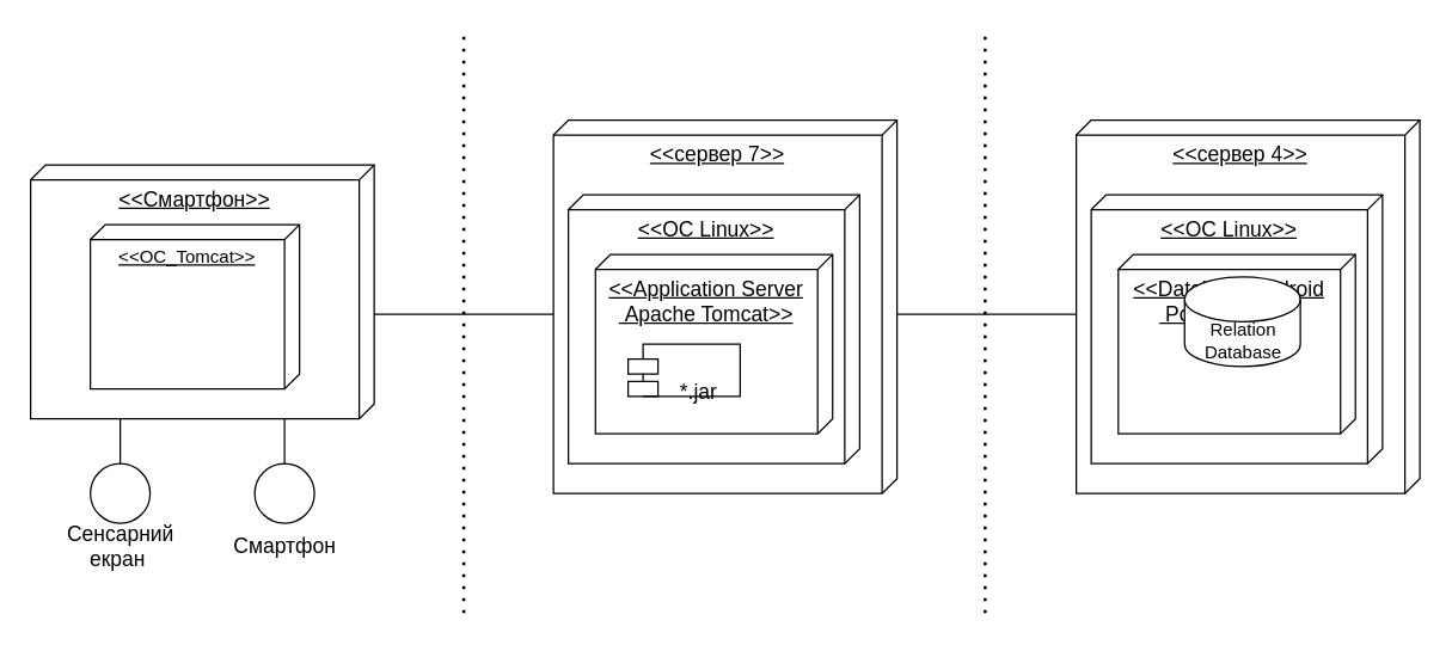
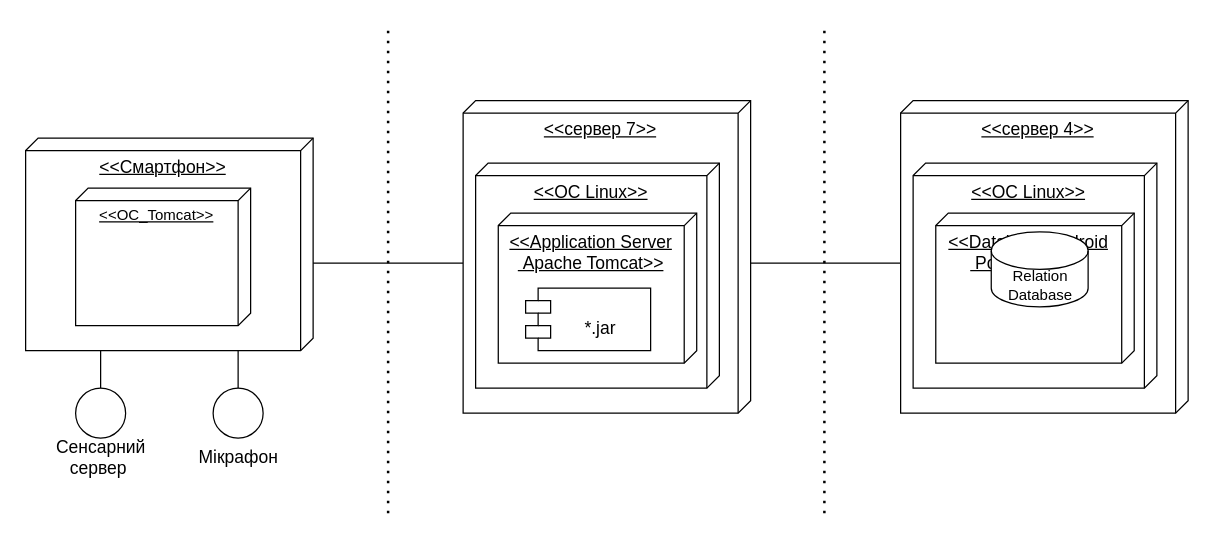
  <mxCell id="0" />
  <mxCell id="1" parent="0" />
  <mxCell id="2" value="&lt;font style=&quot;font-size: 14px;&quot;&gt;&amp;lt;&amp;lt;Смартфон&amp;gt;&amp;gt;&lt;/font&gt;" style="verticalAlign=top;align=center;spacingTop=8;spacingLeft=2;spacingRight=12;shape=cube;size=10;direction=south;fontStyle=4;html=1;whiteSpace=wrap;" vertex="1" parent="1"><mxGeometry x="20" y="110" width="230" height="170" as="geometry" /></mxCell>
  <mxCell id="3" value="&amp;lt;&amp;lt;OC_Tomcat&amp;gt;&amp;gt;" style="verticalAlign=top;align=center;spacingTop=8;spacingLeft=2;spacingRight=12;shape=cube;size=10;direction=south;fontStyle=4;html=1;whiteSpace=wrap;" vertex="1" parent="1"><mxGeometry x="60" y="150" width="140" height="110" as="geometry" /></mxCell>
  <mxCell id="4" value="" style="endArrow=none;html=1;rounded=0;" edge="1" parent="1"><mxGeometry width="50" height="50" relative="1" as="geometry"><mxPoint x="80" y="280" as="sourcePoint" /><mxPoint x="80" y="310" as="targetPoint" /></mxGeometry></mxCell>
  <mxCell id="5" value="" style="ellipse;whiteSpace=wrap;html=1;aspect=fixed;" vertex="1" parent="1"><mxGeometry x="60" y="310" width="40" height="40" as="geometry" /></mxCell>
- <mxCell id="6" value="&lt;font style=&quot;font-size: 14px;&quot;&gt;Сенсарний&lt;br&gt;екран&amp;nbsp;&lt;/font&gt;" style="text;html=1;align=center;verticalAlign=middle;resizable=0;points=[];autosize=1;strokeColor=none;fillColor=none;" vertex="1" parent="1"><mxGeometry x="30" y="340" width="100" height="50" as="geometry" /></mxCell>
+ <mxCell id="6" value="&lt;font style=&quot;font-size: 14px;&quot;&gt;Сенсарний&lt;br&gt;сервер&amp;nbsp;&lt;/font&gt;" style="text;html=1;align=center;verticalAlign=middle;resizable=0;points=[];autosize=1;strokeColor=none;fillColor=none;" vertex="1" parent="1"><mxGeometry x="30" y="340" width="100" height="50" as="geometry" /></mxCell>
  <mxCell id="7" value="" style="endArrow=none;html=1;rounded=0;" edge="1" parent="1"><mxGeometry width="50" height="50" relative="1" as="geometry"><mxPoint x="190" y="280" as="sourcePoint" /><mxPoint x="190" y="310" as="targetPoint" /></mxGeometry></mxCell>
  <mxCell id="8" value="" style="ellipse;whiteSpace=wrap;html=1;aspect=fixed;" vertex="1" parent="1"><mxGeometry x="170" y="310" width="40" height="40" as="geometry" /></mxCell>
- <mxCell id="9" value="&lt;span style=&quot;font-size: 14px;&quot;&gt;Смартфон&lt;/span&gt;" style="text;html=1;align=center;verticalAlign=middle;resizable=0;points=[];autosize=1;strokeColor=none;fillColor=none;" vertex="1" parent="1"><mxGeometry x="145" y="350" width="90" height="30" as="geometry" /></mxCell>
+ <mxCell id="9" value="&lt;span style=&quot;font-size: 14px;&quot;&gt;Мікрафон&lt;/span&gt;" style="text;html=1;align=center;verticalAlign=middle;resizable=0;points=[];autosize=1;strokeColor=none;fillColor=none;" vertex="1" parent="1"><mxGeometry x="145" y="350" width="90" height="30" as="geometry" /></mxCell>
  <mxCell id="10" value="" style="endArrow=none;dashed=1;html=1;dashPattern=1 3;strokeWidth=2;rounded=0;" edge="1" parent="1"><mxGeometry width="50" height="50" relative="1" as="geometry"><mxPoint x="310" y="410" as="sourcePoint" /><mxPoint x="310" y="20" as="targetPoint" /></mxGeometry></mxCell>
  <mxCell id="11" value="" style="endArrow=none;html=1;rounded=0;entryX=0;entryY=0;entryDx=130;entryDy=230;entryPerimeter=0;" edge="1" parent="1" target="12"><mxGeometry width="50" height="50" relative="1" as="geometry"><mxPoint x="250" y="210" as="sourcePoint" /><mxPoint x="460" y="210" as="targetPoint" /></mxGeometry></mxCell>
  <mxCell id="12" value="&lt;font style=&quot;font-size: 14px;&quot;&gt;&amp;lt;&amp;lt;сервер 7&amp;gt;&amp;gt;&lt;/font&gt;" style="verticalAlign=top;align=center;spacingTop=8;spacingLeft=2;spacingRight=12;shape=cube;size=10;direction=south;fontStyle=4;html=1;whiteSpace=wrap;" vertex="1" parent="1"><mxGeometry x="370" y="80" width="230" height="250" as="geometry" /></mxCell>
  <mxCell id="13" value="&lt;font style=&quot;font-size: 14px;&quot;&gt;&amp;lt;&amp;lt;OC Linux&amp;gt;&amp;gt;&lt;/font&gt;" style="verticalAlign=top;align=center;spacingTop=8;spacingLeft=2;spacingRight=12;shape=cube;size=10;direction=south;fontStyle=4;html=1;whiteSpace=wrap;" vertex="1" parent="1"><mxGeometry x="380" y="130" width="195" height="180" as="geometry" /></mxCell>
  <mxCell id="14" value="&lt;font style=&quot;font-size: 14px;&quot;&gt;&amp;lt;&amp;lt;Application Server&lt;br&gt;&amp;nbsp;Apache Tomcat&amp;gt;&amp;gt;&lt;/font&gt;" style="verticalAlign=top;align=center;spacingTop=8;spacingLeft=2;spacingRight=12;shape=cube;size=10;direction=south;fontStyle=4;html=1;whiteSpace=wrap;" vertex="1" parent="1"><mxGeometry x="398.13" y="170" width="158.75" height="120" as="geometry" /></mxCell>
- <mxCell id="15" value="&lt;font style=&quot;font-size: 14px;&quot;&gt;&lt;br&gt;*.jar&lt;/font&gt;" style="shape=module;align=left;spacingLeft=20;align=center;verticalAlign=top;whiteSpace=wrap;html=1;" vertex="1" parent="1"><mxGeometry x="420" y="230" width="75" height="35" as="geometry" /></mxCell>
+ <mxCell id="15" value="&lt;font style=&quot;font-size: 14px;&quot;&gt;&lt;br&gt;*.jar&lt;/font&gt;" style="shape=module;align=left;spacingLeft=20;align=center;verticalAlign=top;whiteSpace=wrap;html=1;" vertex="1" parent="1"><mxGeometry x="420" y="230" width="100" height="50" as="geometry" /></mxCell>
  <mxCell id="16" value="" style="endArrow=none;html=1;rounded=0;entryX=0;entryY=0;entryDx=130;entryDy=230;entryPerimeter=0;" edge="1" parent="1"><mxGeometry width="50" height="50" relative="1" as="geometry"><mxPoint x="600" y="210" as="sourcePoint" /><mxPoint x="720" y="210" as="targetPoint" /></mxGeometry></mxCell>
  <mxCell id="17" value="" style="endArrow=none;dashed=1;html=1;dashPattern=1 3;strokeWidth=2;rounded=0;" edge="1" parent="1"><mxGeometry width="50" height="50" relative="1" as="geometry"><mxPoint x="659" y="410" as="sourcePoint" /><mxPoint x="659" y="20" as="targetPoint" /></mxGeometry></mxCell>
  <mxCell id="18" value="&lt;font style=&quot;font-size: 14px;&quot;&gt;&amp;lt;&amp;lt;сервер 4&amp;gt;&amp;gt;&lt;/font&gt;" style="verticalAlign=top;align=center;spacingTop=8;spacingLeft=2;spacingRight=12;shape=cube;size=10;direction=south;fontStyle=4;html=1;whiteSpace=wrap;" vertex="1" parent="1"><mxGeometry x="720" y="80" width="230" height="250" as="geometry" /></mxCell>
  <mxCell id="19" value="&lt;font style=&quot;font-size: 14px;&quot;&gt;&amp;lt;&amp;lt;OC Linux&amp;gt;&amp;gt;&lt;/font&gt;" style="verticalAlign=top;align=center;spacingTop=8;spacingLeft=2;spacingRight=12;shape=cube;size=10;direction=south;fontStyle=4;html=1;whiteSpace=wrap;" vertex="1" parent="1"><mxGeometry x="730" y="130" width="195" height="180" as="geometry" /></mxCell>
  <mxCell id="20" value="&lt;font style=&quot;font-size: 14px;&quot;&gt;&amp;lt;&amp;lt;Database Android&lt;br&gt;&amp;nbsp;PosgreSQL&amp;gt;&amp;gt;&lt;/font&gt;" style="verticalAlign=top;align=center;spacingTop=8;spacingLeft=2;spacingRight=12;shape=cube;size=10;direction=south;fontStyle=4;html=1;whiteSpace=wrap;" vertex="1" parent="1"><mxGeometry x="748.13" y="170" width="158.75" height="120" as="geometry" /></mxCell>
  <mxCell id="21" value="Relation&lt;br&gt;Database" style="shape=cylinder3;whiteSpace=wrap;html=1;boundedLbl=1;backgroundOutline=1;size=15;" vertex="1" parent="1"><mxGeometry x="792.5" y="185" width="77.5" height="60" as="geometry" /></mxCell>
